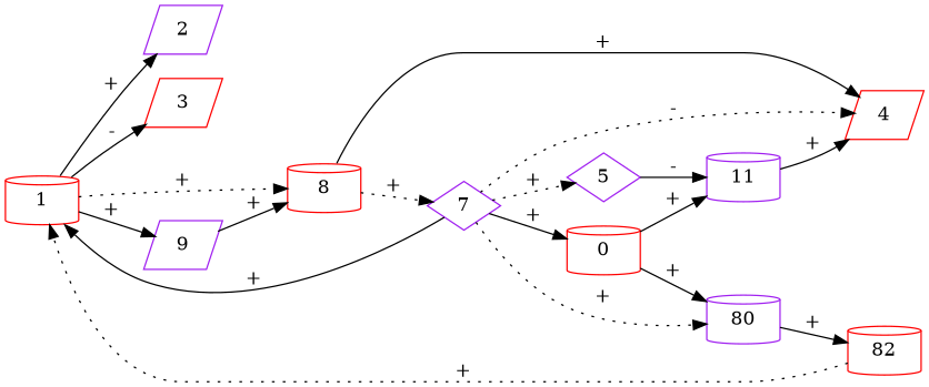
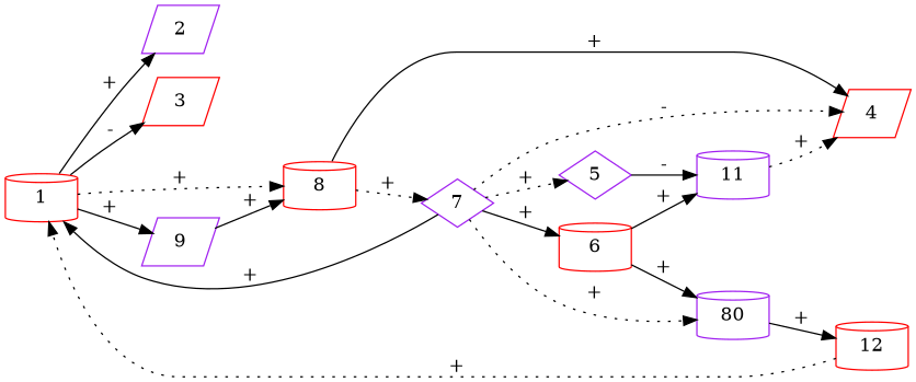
  digraph {
    rankdir=LR
    node [color=purple shape=cylinder]
    edge [style=solid]
    2 [shape=parallelogram]
    1 [color=red]
    3 [color=red shape=parallelogram]
    8 [color=red]
    9 [shape=parallelogram]
    4 [color=red shape=parallelogram]
    7 [shape=diamond]
    5 [shape=diamond]
    11
-   6 [color=red label=0]
+   6 [color=red]
    n11 [label=80]
-   12 [color=red label=82]
+   12 [color=red]
    1 -> 2 [label="+"]
    1 -> 3 [label="-"]
    1 -> 8 [label="+" style=dotted]
    1 -> 9 [label="+"]
    8 -> 4 [label="+"]
    8 -> 7 [label="+" style=dotted]
    9 -> 8 [label="+"]
    7 -> 1 [label="+"]
    7 -> 4 [label="-" style=dotted]
    7 -> 5 [label="+" style=dotted]
    7 -> 6 [label="+"]
    7 -> n11 [label="+" style=dotted]
    5 -> 11 [label="-"]
-   11 -> 4 [label="+"]
+   11 -> 4 [label="+" style=dotted]
    6 -> 11 [label="+"]
    6 -> n11 [label="+"]
    n11 -> 12 [label="+"]
    12 -> 1 [label="+" style=dotted]
  }
